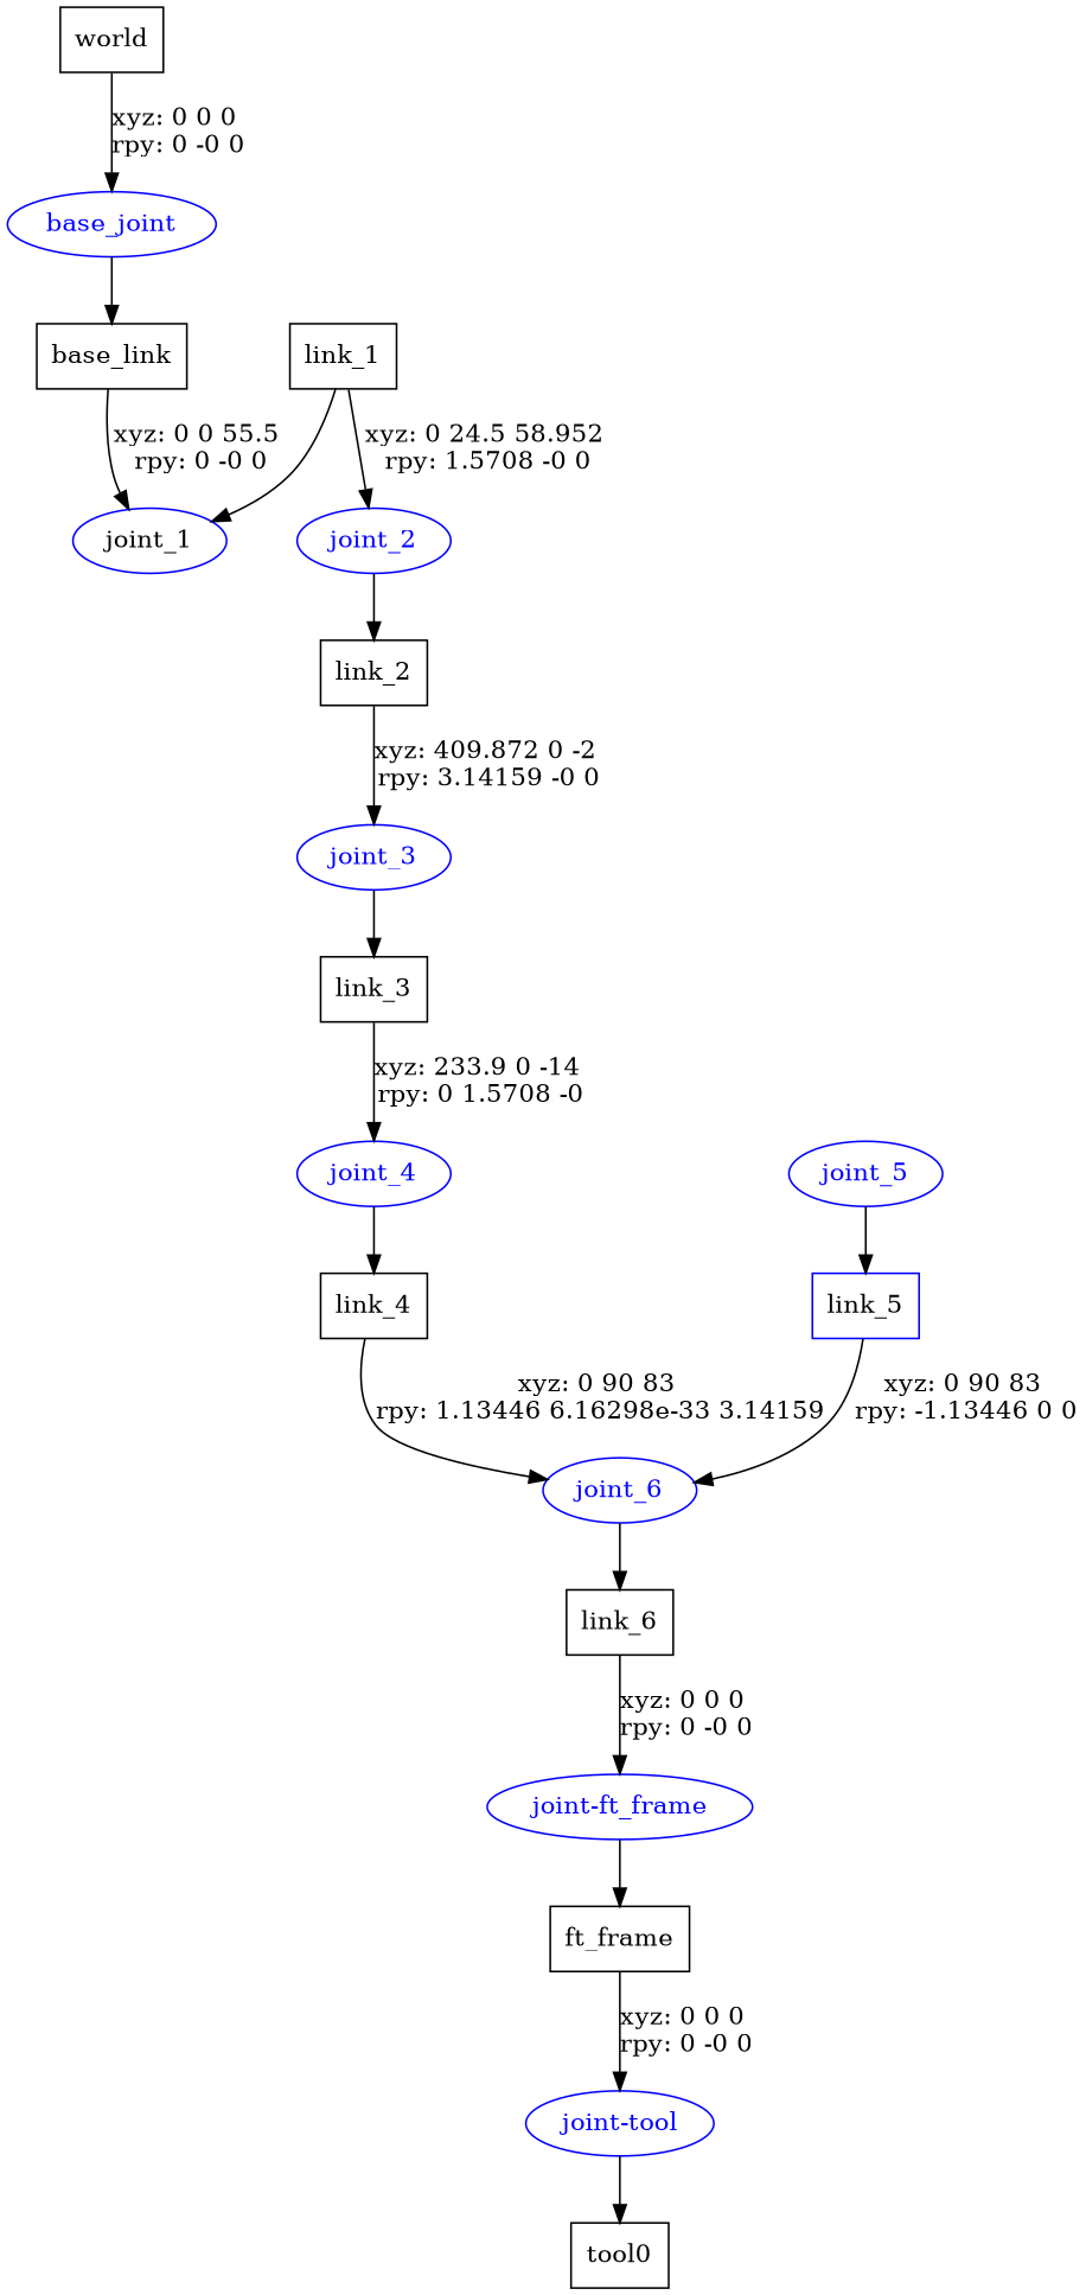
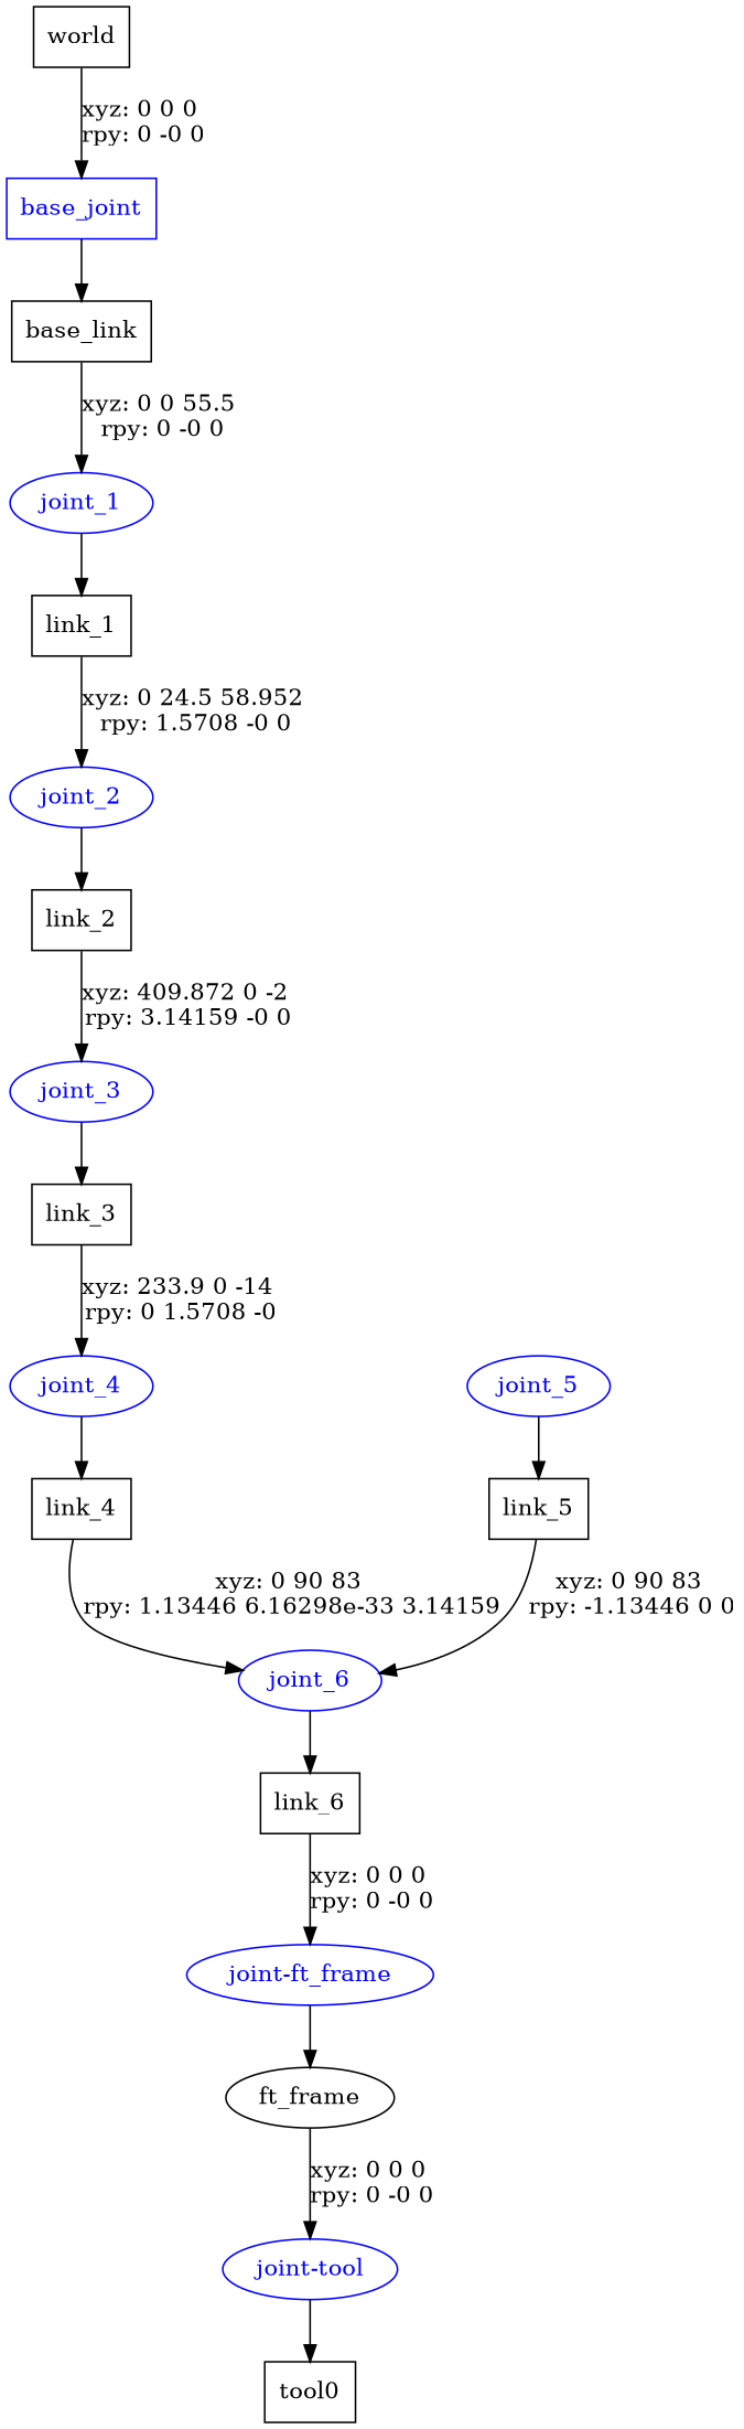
  digraph {
    node [shape=box]
    n1 [label=world]
-   base_joint [color=blue fontcolor=blue shape=ellipse]
+   base_joint [color=blue fontcolor=blue]
    n3 [label=base_link]
-   joint_1 [color=blue fontcolor=black shape=ellipse]
+   joint_1 [color=blue fontcolor=blue shape=ellipse]
    n5 [label=link_1]
    joint_2 [color=blue fontcolor=blue shape=ellipse]
    n7 [label=link_2]
    joint_3 [color=blue fontcolor=blue shape=ellipse]
    n9 [label=link_3]
    joint_4 [color=blue fontcolor=blue shape=ellipse]
    n11 [label=link_4]
    joint_6 [color=blue fontcolor=blue shape=ellipse]
    joint_5 [color=blue fontcolor=blue shape=ellipse]
-   n14 [label=link_5 color=blue]
+   n14 [label=link_5]
    n15 [label=link_6]
    "joint-ft_frame" [color=blue fontcolor=blue shape=ellipse]
-   n17 [label=ft_frame]
+   n17 [label=ft_frame shape=ellipse]
    "joint-tool" [color=blue fontcolor=blue shape=ellipse]
    n19 [label=tool0]
    n1 -> base_joint [label="xyz: 0 0 0 \nrpy: 0 -0 0"]
    base_joint -> n3
    n3 -> joint_1 [label="xyz: 0 0 55.5 \nrpy: 0 -0 0"]
-   n5 -> joint_1
+   joint_1 -> n5
    n5 -> joint_2 [label="xyz: 0 24.5 58.952 \nrpy: 1.5708 -0 0"]
    joint_2 -> n7
    n7 -> joint_3 [label="xyz: 409.872 0 -2 \nrpy: 3.14159 -0 0"]
    joint_3 -> n9
    n9 -> joint_4 [label="xyz: 233.9 0 -14 \nrpy: 0 1.5708 -0"]
    joint_4 -> n11
    n11 -> joint_6 [label="xyz: 0 90 83 \nrpy: 1.13446 6.16298e-33 3.14159"]
    joint_6 -> n15
    joint_5 -> n14
    n14 -> joint_6 [label="xyz: 0 90 83 \nrpy: -1.13446 0 0"]
    n15 -> "joint-ft_frame" [label="xyz: 0 0 0 \nrpy: 0 -0 0"]
    "joint-ft_frame" -> n17
    n17 -> "joint-tool" [label="xyz: 0 0 0 \nrpy: 0 -0 0"]
    "joint-tool" -> n19
  }
